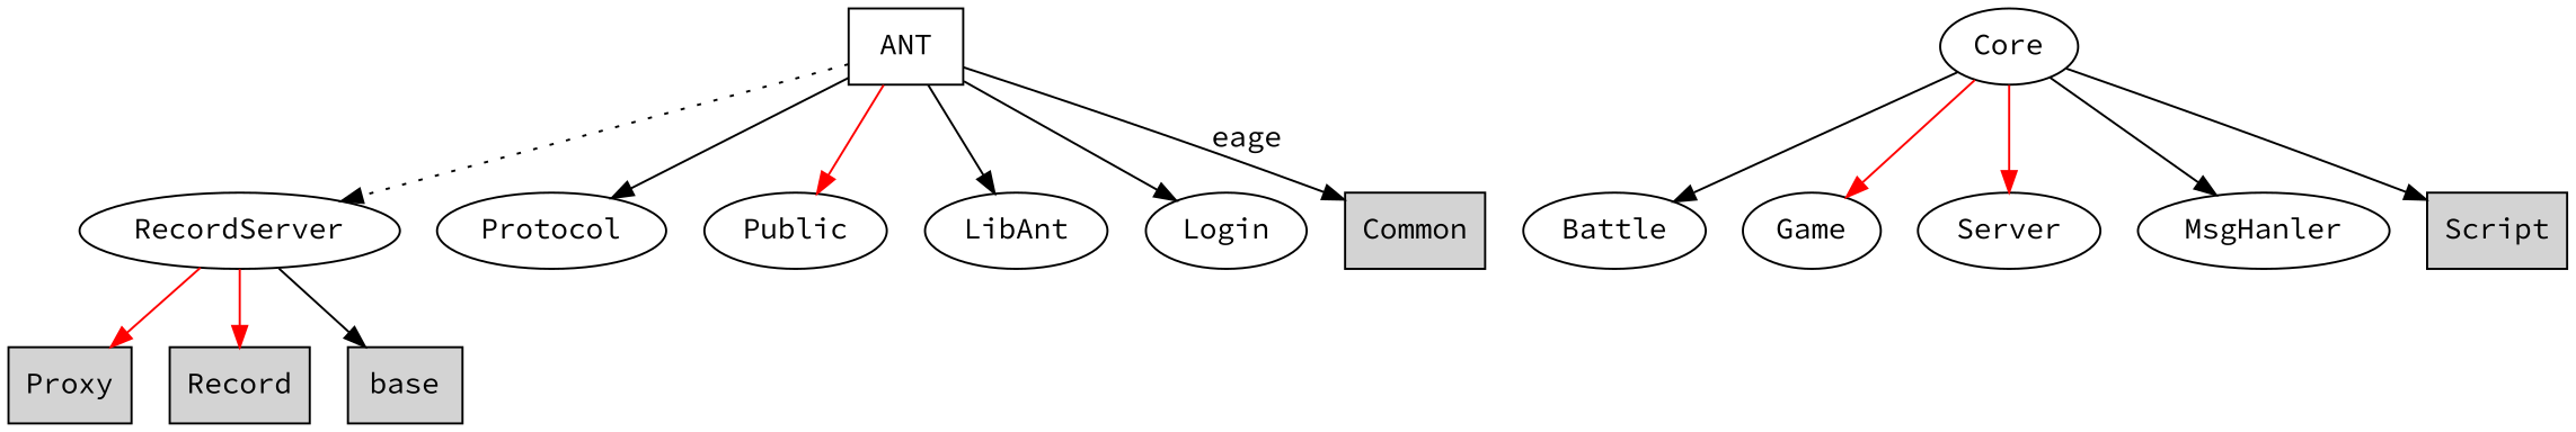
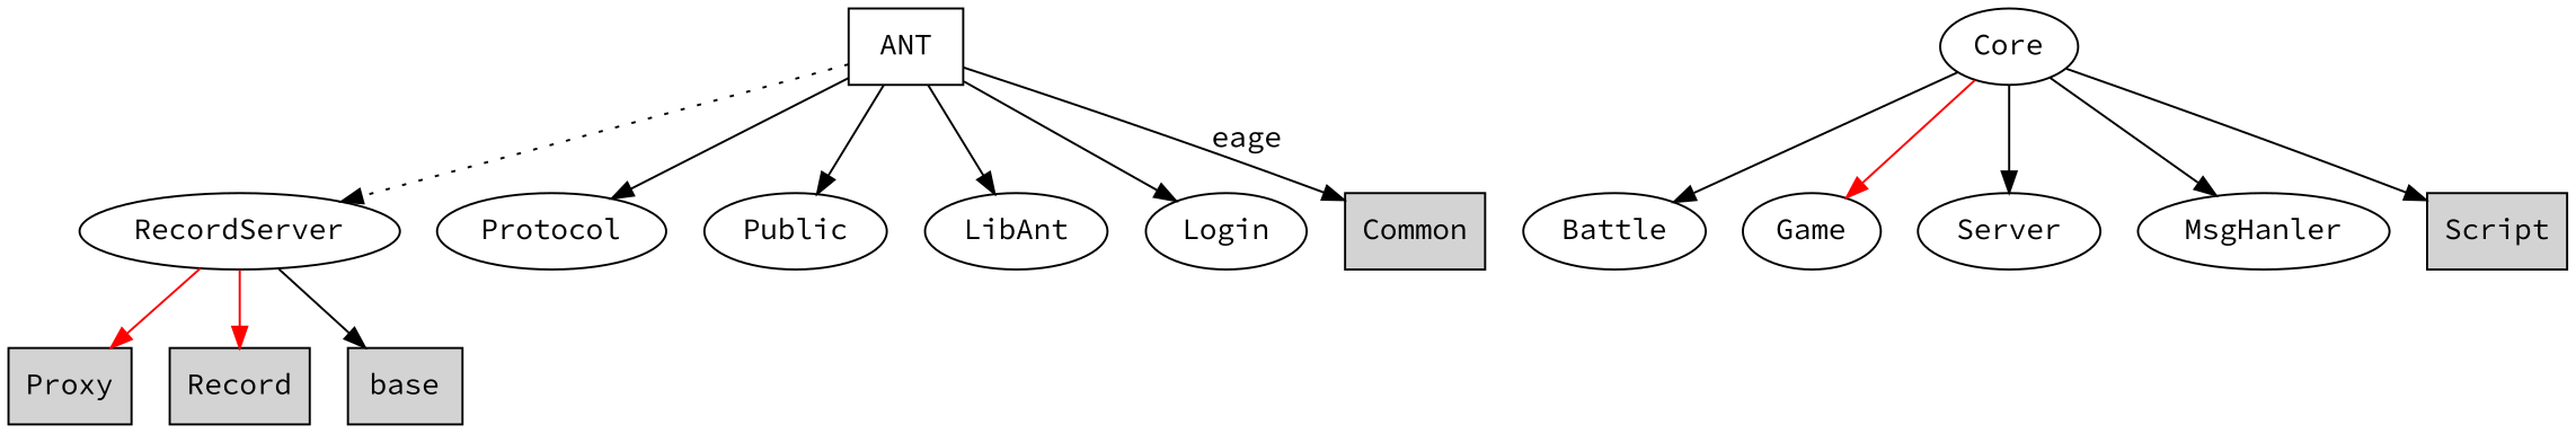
  digraph {
    fontname="Source Code Pro"
    node [fontname="Source Code Pro"]
    edge [fontname="Source Code Pro"]
    ANT [shape=box]
    RecordServer
    Protocol
    Public
    LibAnt
    Login
    Common [shape=box style=filled]
    Proxy [shape=box style=filled]
    Record [shape=box style=filled]
    base [shape=box style=filled]
    Core
    Battle
    Game
    Server
    MsgHanler
    Script [shape=box style=filled]
    ANT -> RecordServer [style=dotted]
    ANT -> Protocol
-   ANT -> Public [color=red]
+   ANT -> Public
    ANT -> LibAnt
    ANT -> Login
    ANT -> Common [label=eage]
    RecordServer -> Proxy [color=red]
    RecordServer -> Record [color=red]
    RecordServer -> base [color=black]
    Core -> Battle
    Core -> Game [color=red]
-   Core -> Server [color=red]
+   Core -> Server
    Core -> MsgHanler
    Core -> Script
  }
